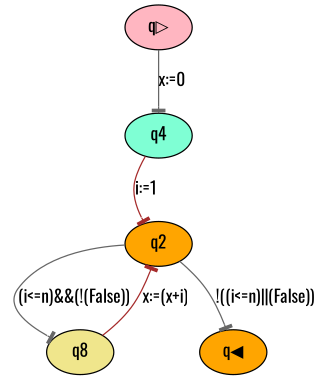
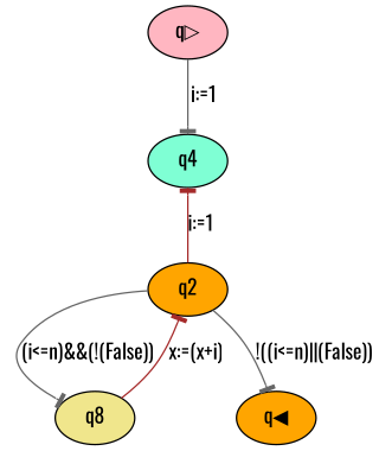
  strict digraph {
    fontname=Oswald
    node [fillcolor=orange fontname=Oswald style=filled]
    edge [arrowhead=tee color=gray40 fontname=Oswald]
    "q▷" [fillcolor=lightpink]
    n2 [fillcolor=aquamarine label=q4]
    q2
    n4 [fillcolor=khaki label=q8]
    "q◀"
-   "q▷" -> n2 [label="x:=0"]
-   n2 -> q2 [color=brown label="i:=1"]
+   "q▷" -> n2 [label="i:=1"]
+   q2 -> n2 [color=brown label="i:=1"]
    q2 -> n4 [label="(i<=n)&&(!(False))"]
    q2 -> "q◀" [label="!((i<=n)||(False))"]
    n4 -> q2 [color=brown label="x:=(x+i)"]
  }
